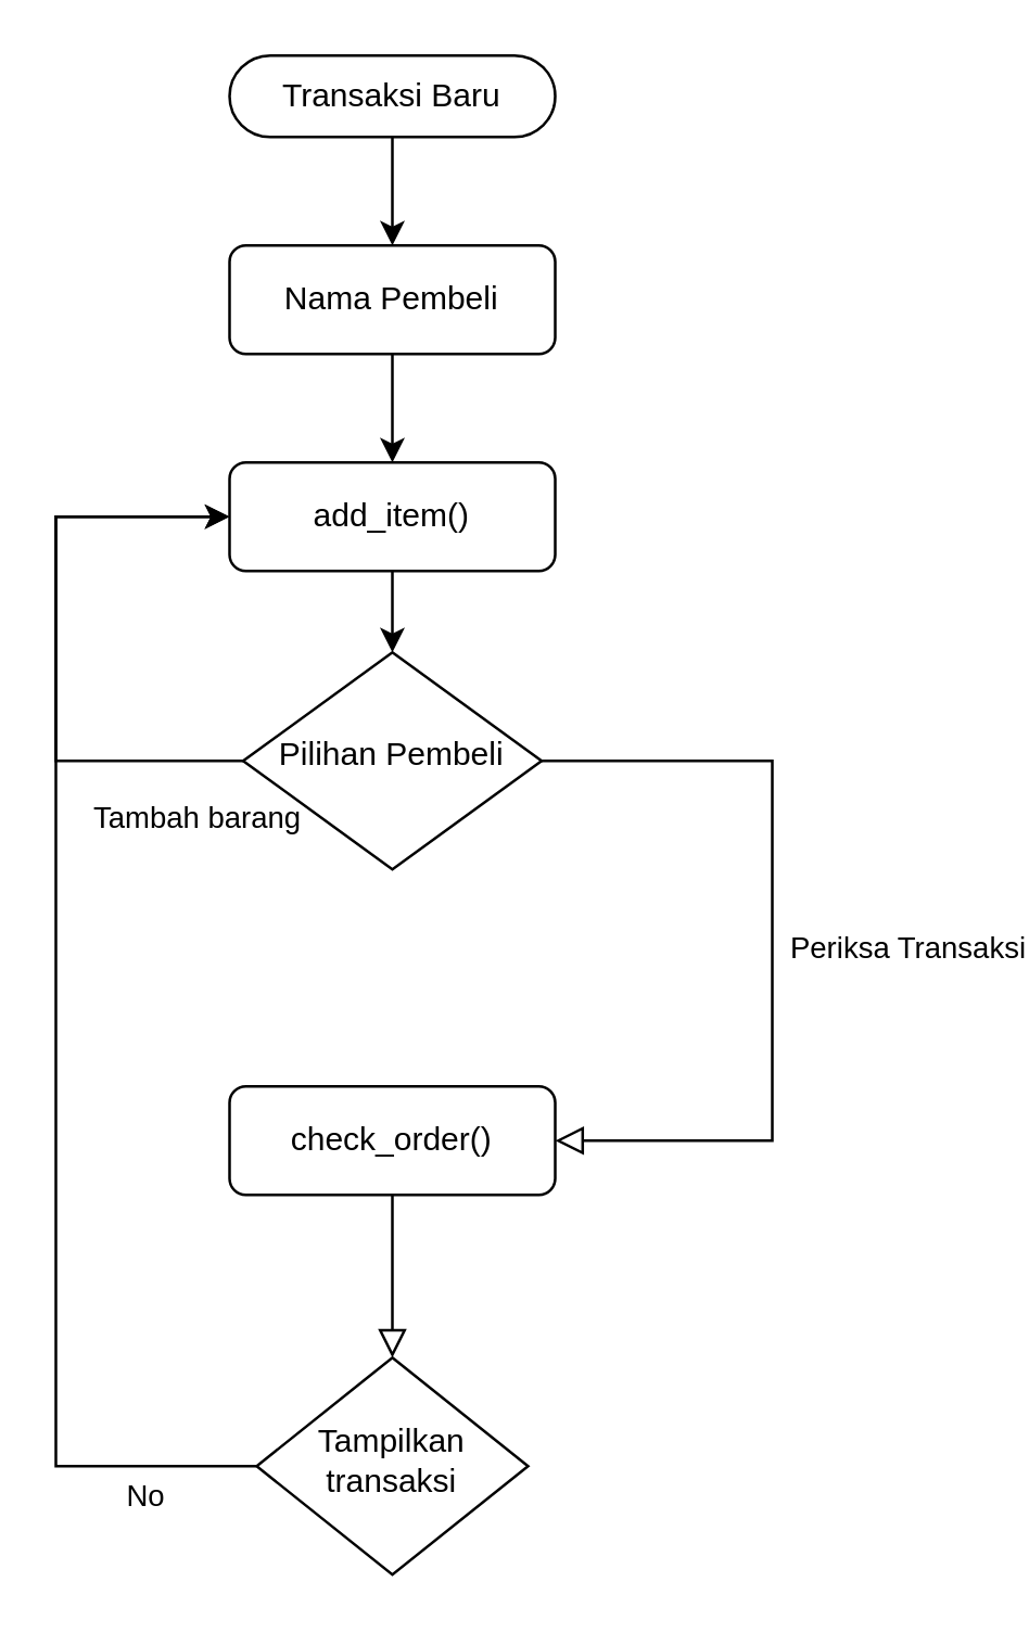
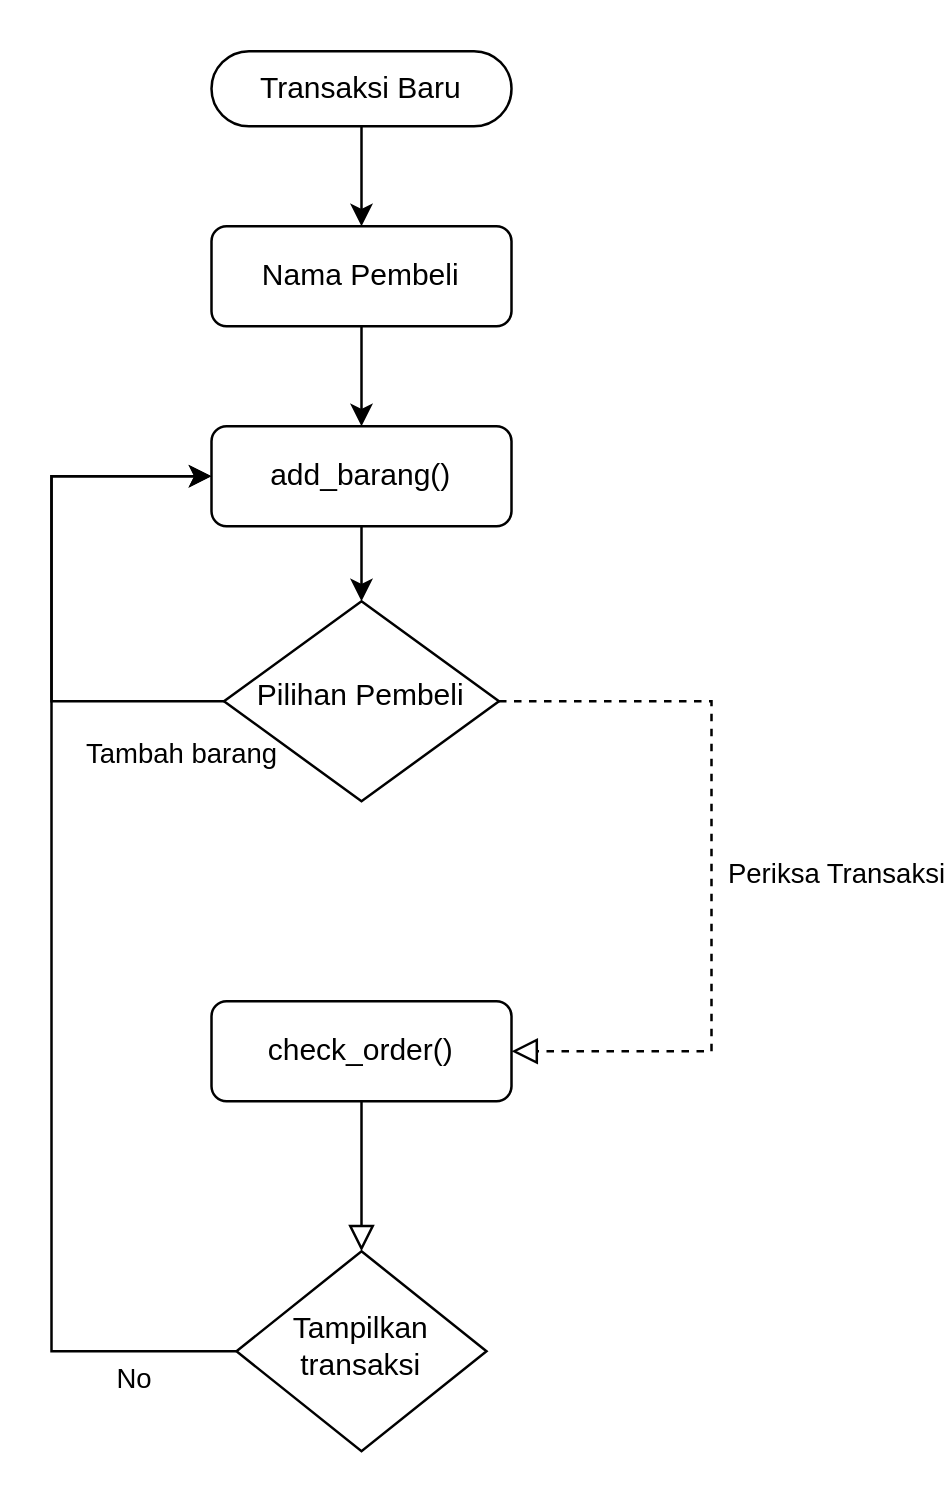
  <mxCell id="0" />
  <mxCell id="1" parent="0" />
  <mxCell id="2" style="edgeStyle=orthogonalEdgeStyle;rounded=0;orthogonalLoop=1;jettySize=auto;html=1;entryX=0.5;entryY=0;entryDx=0;entryDy=0;" edge="1" parent="1" source="3" target="14"><mxGeometry relative="1" as="geometry" /></mxCell>
  <mxCell id="3" value="Nama Pembeli" style="rounded=1;whiteSpace=wrap;html=1;fontSize=12;glass=0;strokeWidth=1;shadow=0;" parent="1" vertex="1"><mxGeometry x="84" y="90" width="120" height="40" as="geometry" /></mxCell>
  <mxCell id="4" value="" style="rounded=0;html=1;jettySize=auto;orthogonalLoop=1;fontSize=11;endArrow=block;endFill=0;endSize=8;strokeWidth=1;shadow=0;labelBackgroundColor=none;edgeStyle=orthogonalEdgeStyle;" parent="1" source="16" target="11" edge="1"><mxGeometry y="20" relative="1" as="geometry"><mxPoint as="offset" /></mxGeometry></mxCell>
- <mxCell id="5" value="Periksa Transaksi" style="edgeStyle=orthogonalEdgeStyle;rounded=0;html=1;jettySize=auto;orthogonalLoop=1;fontSize=11;endArrow=block;endFill=0;endSize=8;strokeWidth=1;shadow=0;labelBackgroundColor=none;entryX=1;entryY=0.5;entryDx=0;entryDy=0;" parent="1" source="8" target="16" edge="1"><mxGeometry x="0.013" y="50" relative="1" as="geometry"><mxPoint as="offset" /><mxPoint x="424" y="470" as="targetPoint" /><Array as="points"><mxPoint x="284" y="280" /><mxPoint x="284" y="420" /></Array></mxGeometry></mxCell>
+ <mxCell id="5" value="Periksa Transaksi" style="edgeStyle=orthogonalEdgeStyle;rounded=0;html=1;jettySize=auto;orthogonalLoop=1;fontSize=11;endArrow=block;endFill=0;endSize=8;strokeWidth=1;shadow=0;labelBackgroundColor=none;entryX=1;entryY=0.5;entryDx=0;entryDy=0;dashed=1;" parent="1" source="8" target="16" edge="1"><mxGeometry x="0.013" y="50" relative="1" as="geometry"><mxPoint as="offset" /><mxPoint x="424" y="470" as="targetPoint" /><Array as="points"><mxPoint x="284" y="280" /><mxPoint x="284" y="420" /></Array></mxGeometry></mxCell>
  <mxCell id="6" style="edgeStyle=orthogonalEdgeStyle;rounded=0;orthogonalLoop=1;jettySize=auto;html=1;exitX=0;exitY=0.5;exitDx=0;exitDy=0;entryX=0;entryY=0.5;entryDx=0;entryDy=0;" edge="1" parent="1" source="8" target="14"><mxGeometry relative="1" as="geometry"><Array as="points"><mxPoint x="20" y="280" /><mxPoint x="20" y="190" /></Array></mxGeometry></mxCell>
  <mxCell id="7" value="Tambah barang" style="edgeLabel;html=1;align=center;verticalAlign=middle;resizable=0;points=[];" vertex="1" connectable="0" parent="6"><mxGeometry x="-0.754" y="3" relative="1" as="geometry"><mxPoint x="9" y="17" as="offset" /></mxGeometry></mxCell>
  <mxCell id="8" value="Pilihan Pembeli" style="rhombus;whiteSpace=wrap;html=1;shadow=0;fontFamily=Helvetica;fontSize=12;align=center;strokeWidth=1;spacing=6;spacingTop=-4;" parent="1" vertex="1"><mxGeometry x="89" y="240" width="110" height="80" as="geometry" /></mxCell>
  <mxCell id="9" style="edgeStyle=orthogonalEdgeStyle;rounded=0;orthogonalLoop=1;jettySize=auto;html=1;entryX=0;entryY=0.5;entryDx=0;entryDy=0;" edge="1" parent="1" source="11" target="14"><mxGeometry relative="1" as="geometry"><Array as="points"><mxPoint x="20" y="540" /><mxPoint x="20" y="190" /></Array></mxGeometry></mxCell>
  <mxCell id="10" value="No" style="edgeLabel;html=1;align=center;verticalAlign=middle;resizable=0;points=[];" vertex="1" connectable="0" parent="9"><mxGeometry x="-0.828" y="-4" relative="1" as="geometry"><mxPoint y="14" as="offset" /></mxGeometry></mxCell>
  <mxCell id="11" value="Tampilkan transaksi" style="rhombus;whiteSpace=wrap;html=1;shadow=0;fontFamily=Helvetica;fontSize=12;align=center;strokeWidth=1;spacing=6;spacingTop=-4;" parent="1" vertex="1"><mxGeometry x="94" y="500" width="100" height="80" as="geometry" /></mxCell>
  <mxCell id="12" style="edgeStyle=orthogonalEdgeStyle;rounded=0;orthogonalLoop=1;jettySize=auto;html=1;entryX=0.5;entryY=0;entryDx=0;entryDy=0;" edge="1" parent="1" source="15" target="3"><mxGeometry relative="1" as="geometry"><mxPoint x="144" y="60" as="sourcePoint" /></mxGeometry></mxCell>
  <mxCell id="13" style="edgeStyle=orthogonalEdgeStyle;rounded=0;orthogonalLoop=1;jettySize=auto;html=1;" edge="1" parent="1" source="14" target="8"><mxGeometry relative="1" as="geometry" /></mxCell>
- <mxCell id="14" value="add_item()" style="rounded=1;whiteSpace=wrap;html=1;fontSize=12;glass=0;strokeWidth=1;shadow=0;" vertex="1" parent="1"><mxGeometry x="84" y="170" width="120" height="40" as="geometry" /></mxCell>
+ <mxCell id="14" value="add_barang()" style="rounded=1;whiteSpace=wrap;html=1;fontSize=12;glass=0;strokeWidth=1;shadow=0;" vertex="1" parent="1"><mxGeometry x="84" y="170" width="120" height="40" as="geometry" /></mxCell>
  <mxCell id="15" value="Transaksi Baru" style="html=1;dashed=0;whiteSpace=wrap;shape=mxgraph.dfd.start" vertex="1" parent="1"><mxGeometry x="84" y="20" width="120" height="30" as="geometry" /></mxCell>
  <mxCell id="16" value="check_order()" style="rounded=1;whiteSpace=wrap;html=1;fontSize=12;glass=0;strokeWidth=1;shadow=0;" vertex="1" parent="1"><mxGeometry x="84" y="400" width="120" height="40" as="geometry" /></mxCell>
